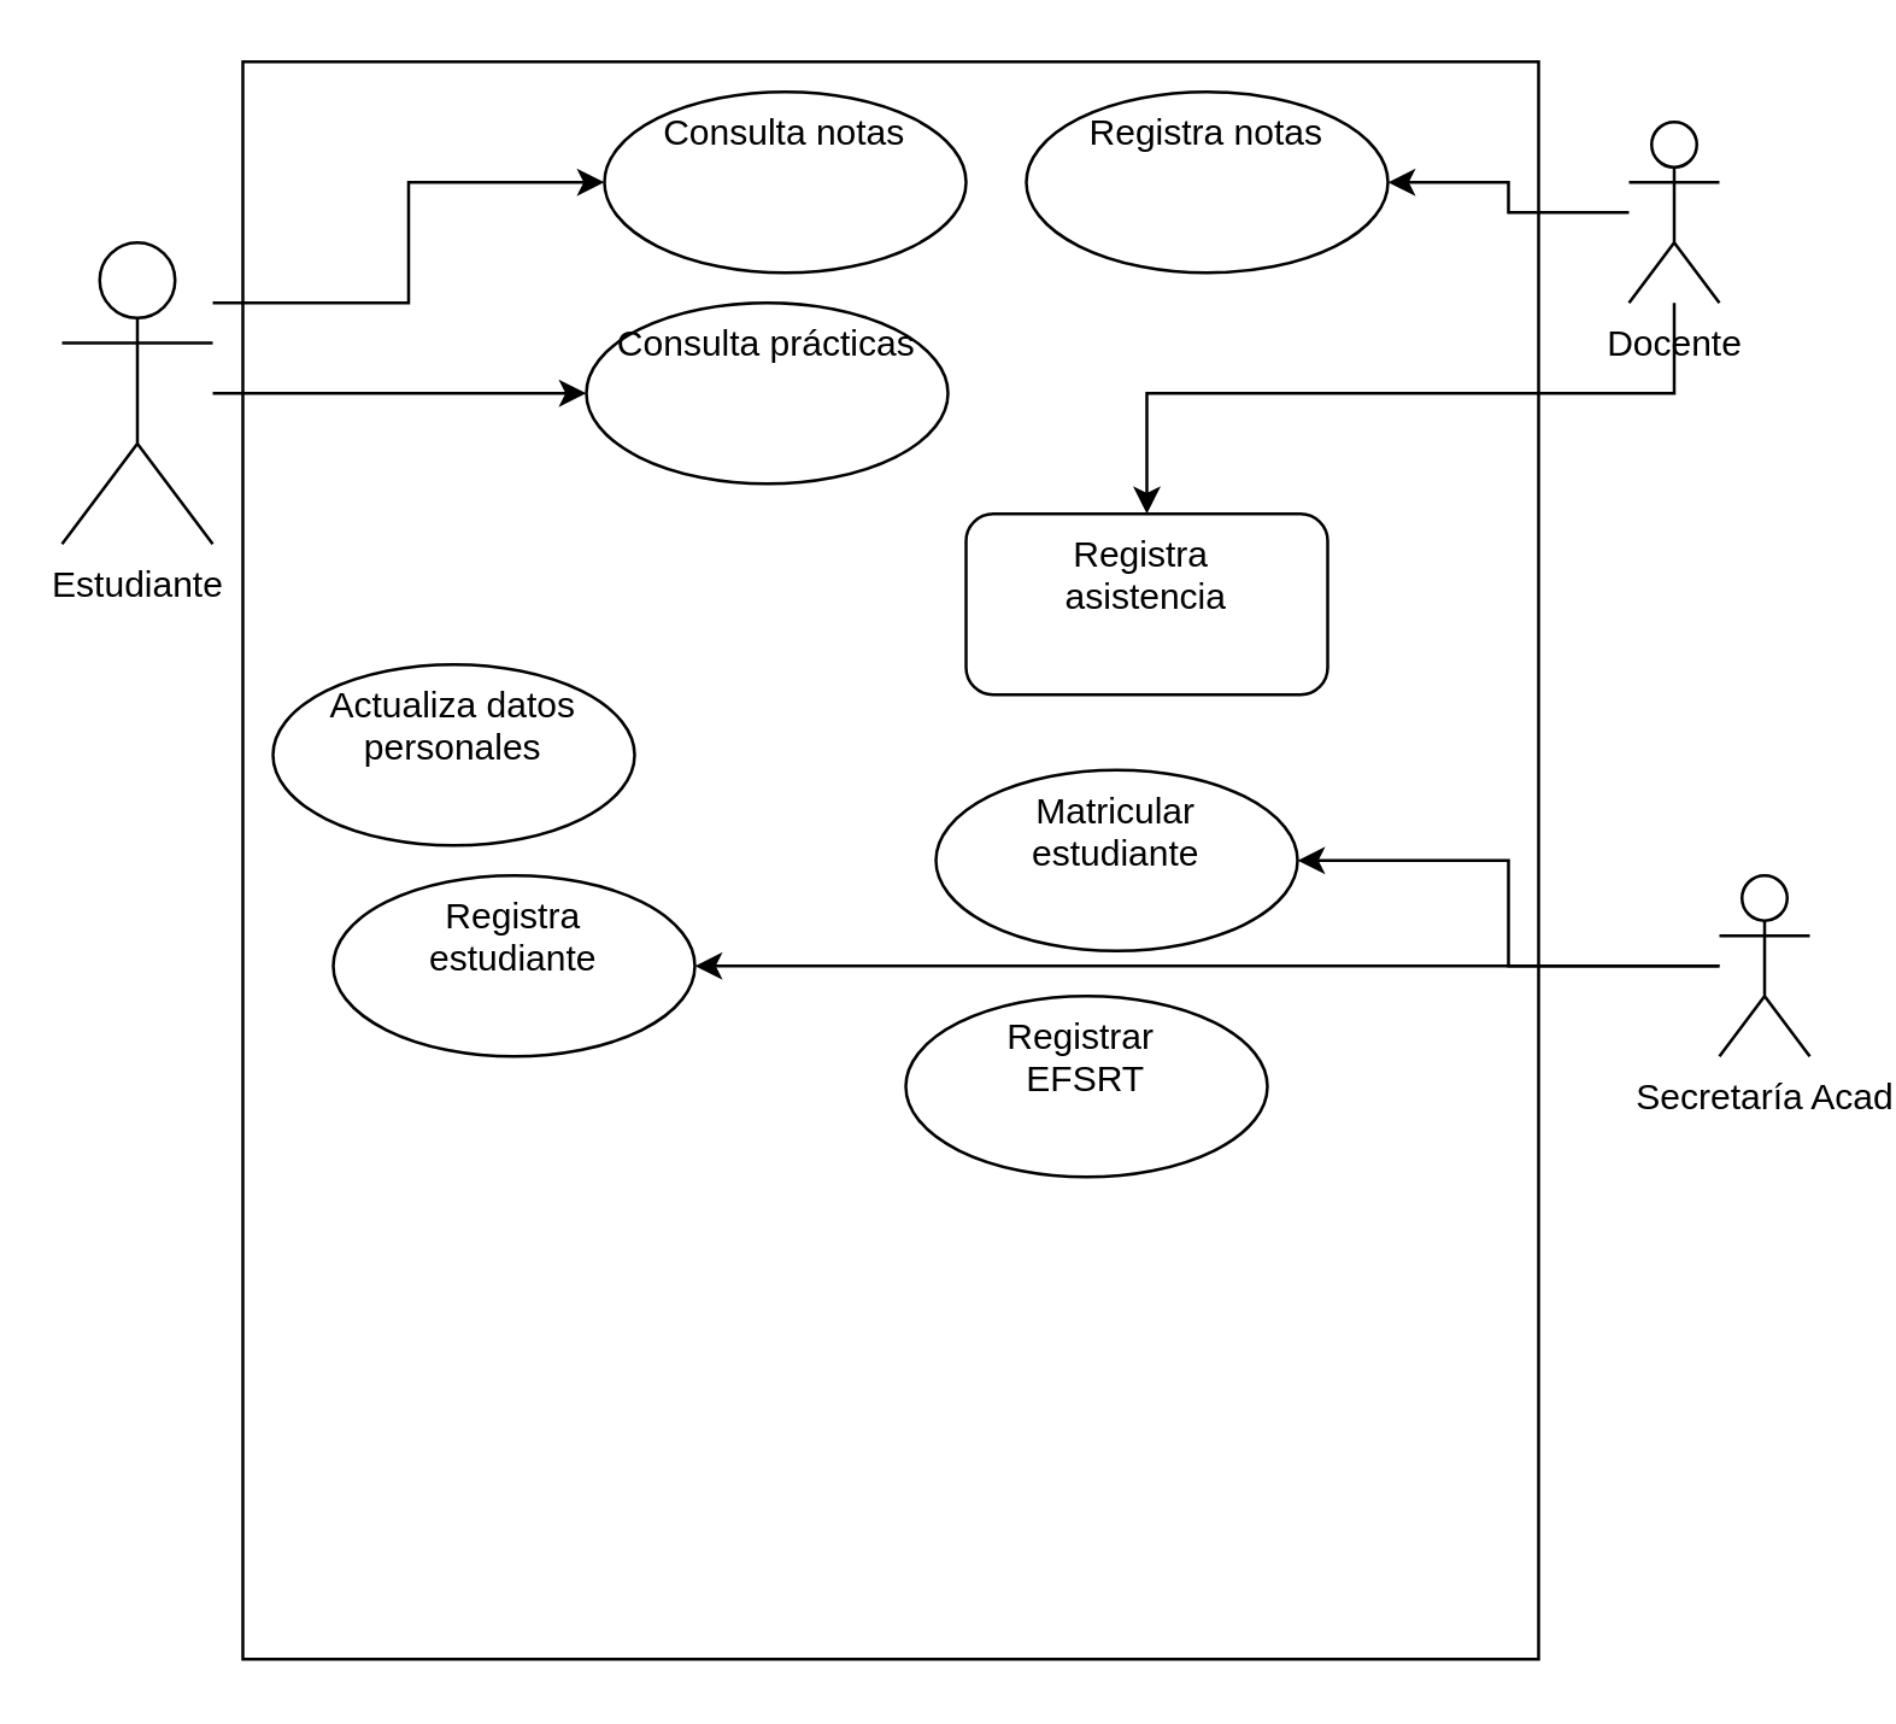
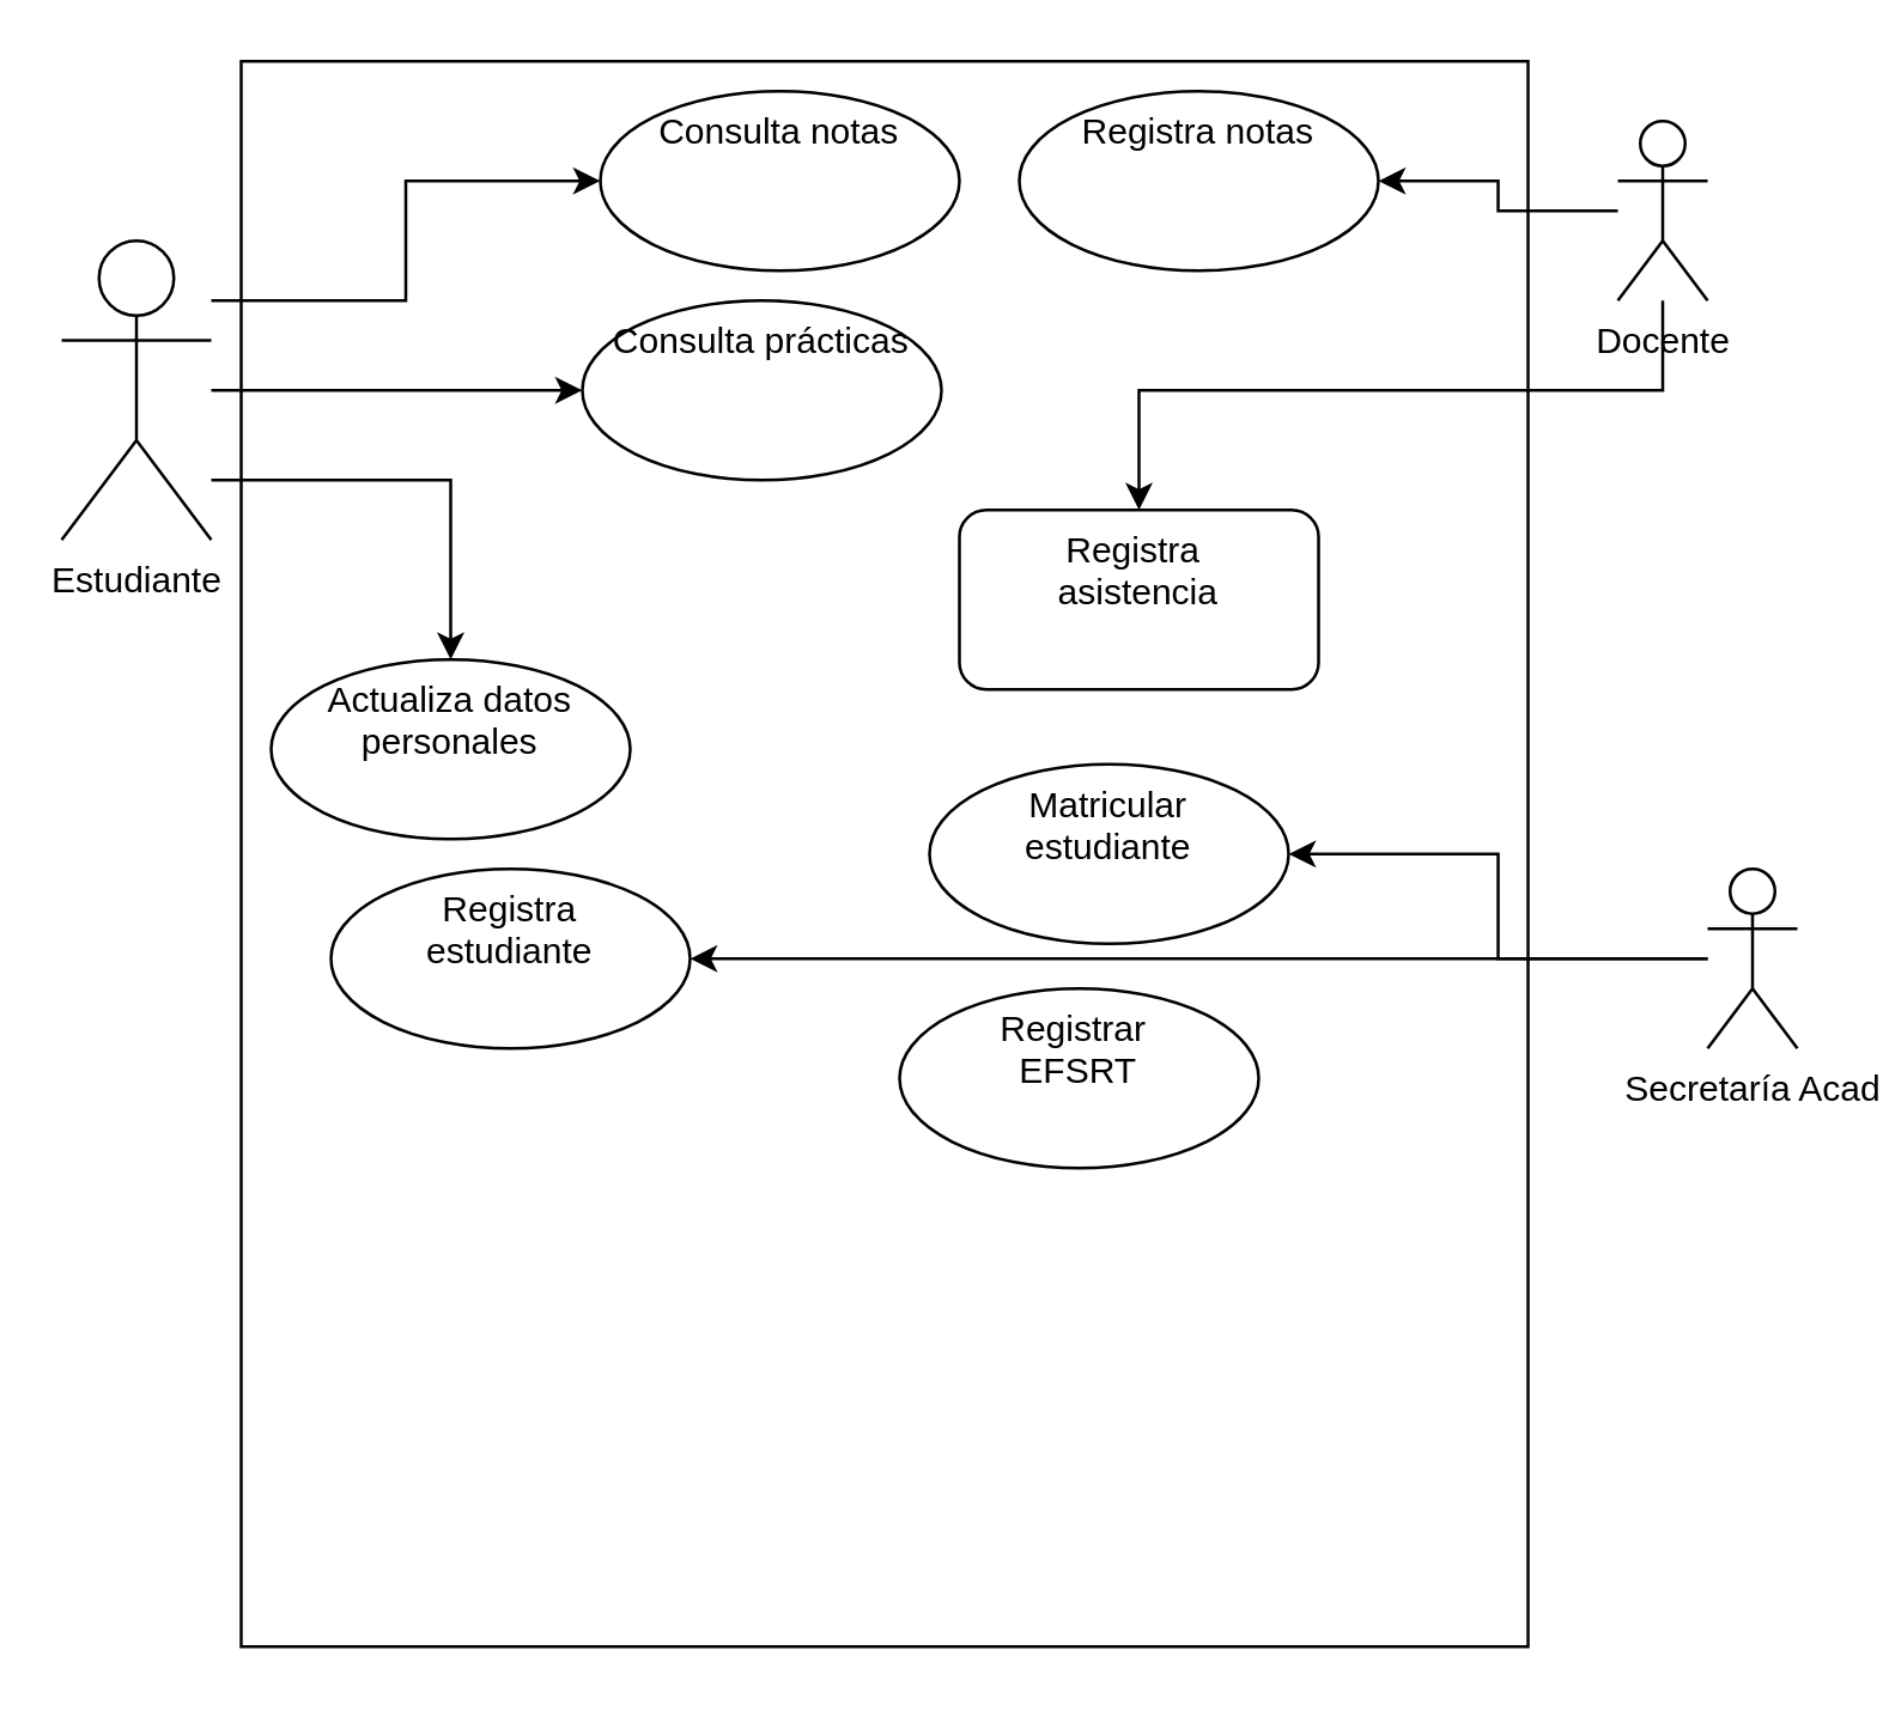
  <mxCell id="0" />
  <mxCell id="1" parent="0" />
  <mxCell id="2" value="" style="whiteSpace=wrap;html=1;" vertex="1" parent="1"><mxGeometry x="80" y="20" width="430" height="530" as="geometry" /></mxCell>
  <mxCell id="3" value="" style="edgeStyle=orthogonalEdgeStyle;rounded=0;orthogonalLoop=1;jettySize=auto;html=1;" edge="1" parent="1" source="6" target="7"><mxGeometry relative="1" as="geometry"><Array as="points"><mxPoint x="135" y="100" /><mxPoint x="135" y="60" /></Array></mxGeometry></mxCell>
  <mxCell id="4" value="" style="edgeStyle=orthogonalEdgeStyle;rounded=0;orthogonalLoop=1;jettySize=auto;html=1;" edge="1" parent="1" source="6" target="8"><mxGeometry relative="1" as="geometry" /></mxCell>
+ <mxCell id="5" value="" style="edgeStyle=orthogonalEdgeStyle;rounded=0;orthogonalLoop=1;jettySize=auto;html=1;" edge="1" parent="1" source="6" target="9"><mxGeometry relative="1" as="geometry"><Array as="points"><mxPoint x="150" y="160" /></Array></mxGeometry></mxCell>
  <mxCell id="6" value="Estudiante" style="shape=umlActor;verticalLabelPosition=bottom;verticalAlign=top;html=1;outlineConnect=0;" vertex="1" parent="1"><mxGeometry x="20" y="80" width="50" height="100" as="geometry" /></mxCell>
  <mxCell id="7" value="Consulta notas" style="ellipse;whiteSpace=wrap;html=1;verticalAlign=top;" vertex="1" parent="1"><mxGeometry x="200" y="30" width="120" height="60" as="geometry" /></mxCell>
  <mxCell id="8" value="Consulta prácticas" style="ellipse;whiteSpace=wrap;html=1;verticalAlign=top;" vertex="1" parent="1"><mxGeometry x="194" y="100" width="120" height="60" as="geometry" /></mxCell>
  <mxCell id="9" value="Actualiza datos personales" style="ellipse;whiteSpace=wrap;html=1;verticalAlign=top;" vertex="1" parent="1"><mxGeometry x="90" y="220" width="120" height="60" as="geometry" /></mxCell>
  <mxCell id="10" value="" style="edgeStyle=orthogonalEdgeStyle;rounded=0;orthogonalLoop=1;jettySize=auto;html=1;" edge="1" parent="1" source="12" target="13"><mxGeometry relative="1" as="geometry" /></mxCell>
  <mxCell id="11" value="" style="edgeStyle=orthogonalEdgeStyle;rounded=0;orthogonalLoop=1;jettySize=auto;html=1;" edge="1" parent="1" source="12" target="14"><mxGeometry relative="1" as="geometry"><Array as="points"><mxPoint x="555" y="130" /><mxPoint x="380" y="130" /></Array></mxGeometry></mxCell>
  <mxCell id="12" value="Docente" style="shape=umlActor;verticalLabelPosition=bottom;verticalAlign=top;html=1;outlineConnect=0;" vertex="1" parent="1"><mxGeometry x="540" y="40" width="30" height="60" as="geometry" /></mxCell>
  <mxCell id="13" value="Registra notas" style="ellipse;whiteSpace=wrap;html=1;verticalAlign=top;" vertex="1" parent="1"><mxGeometry x="340" y="30" width="120" height="60" as="geometry" /></mxCell>
  <mxCell id="14" value="Registra&amp;nbsp;&lt;br&gt;asistencia" style="whiteSpace=wrap;html=1;verticalAlign=top;rounded=1;" vertex="1" parent="1"><mxGeometry x="320" y="170" width="120" height="60" as="geometry" /></mxCell>
  <mxCell id="15" value="" style="edgeStyle=orthogonalEdgeStyle;rounded=0;orthogonalLoop=1;jettySize=auto;html=1;" edge="1" parent="1" source="17" target="18"><mxGeometry relative="1" as="geometry" /></mxCell>
  <mxCell id="16" value="" style="edgeStyle=orthogonalEdgeStyle;rounded=0;orthogonalLoop=1;jettySize=auto;html=1;" edge="1" parent="1" source="17" target="20"><mxGeometry relative="1" as="geometry" /></mxCell>
  <mxCell id="17" value="Secretaría Acad" style="shape=umlActor;verticalLabelPosition=bottom;verticalAlign=top;html=1;outlineConnect=0;" vertex="1" parent="1"><mxGeometry x="570" y="290" width="30" height="60" as="geometry" /></mxCell>
  <mxCell id="18" value="Matricular &lt;br&gt;estudiante" style="ellipse;whiteSpace=wrap;html=1;verticalAlign=top;" vertex="1" parent="1"><mxGeometry x="310" y="255" width="120" height="60" as="geometry" /></mxCell>
  <mxCell id="19" value="Registrar&amp;nbsp;&lt;br&gt;EFSRT" style="ellipse;whiteSpace=wrap;html=1;verticalAlign=top;" vertex="1" parent="1"><mxGeometry x="300" y="330" width="120" height="60" as="geometry" /></mxCell>
  <mxCell id="20" value="Registra &lt;br&gt;estudiante" style="ellipse;whiteSpace=wrap;html=1;verticalAlign=top;" vertex="1" parent="1"><mxGeometry x="110" y="290" width="120" height="60" as="geometry" /></mxCell>
